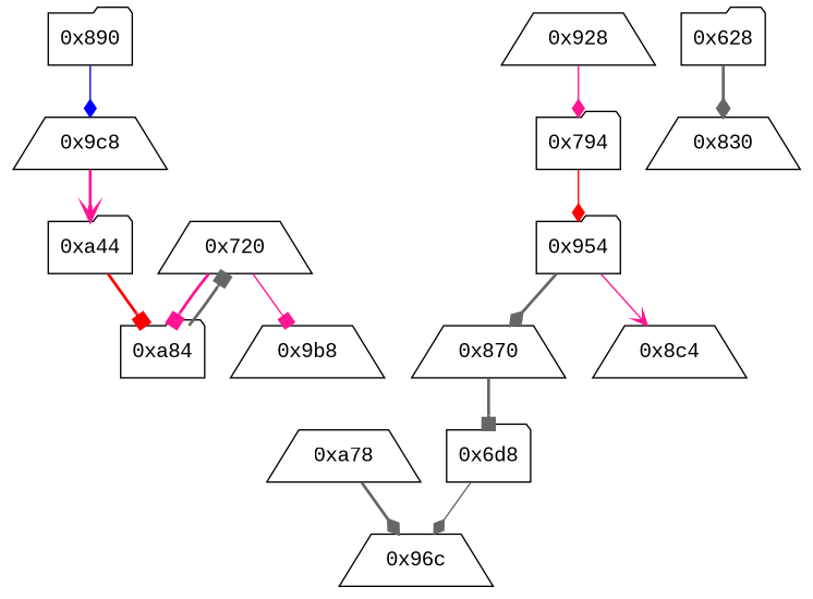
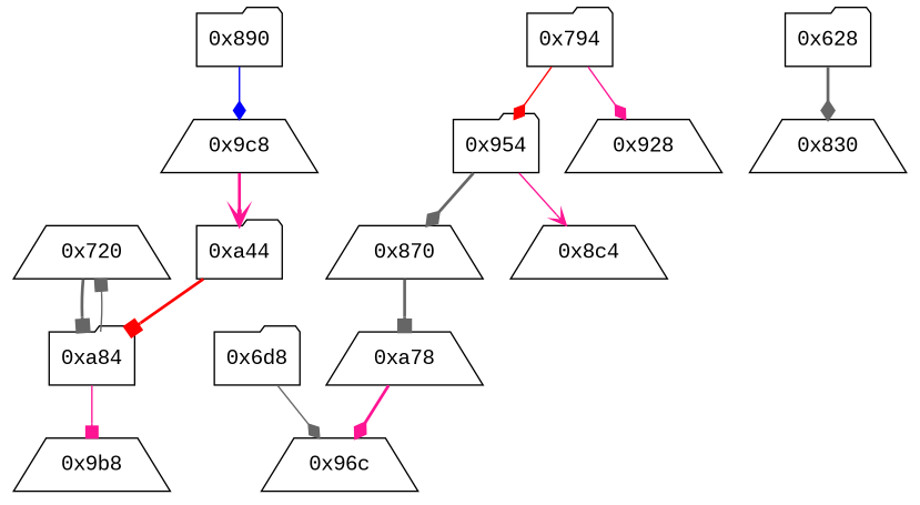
  strict digraph {
    fontname="Liberation Mono"
    node [fontname="Liberation Mono" opcode="[u'mov']" shape=trapezium]
    edge [arrowhead=diamond color=gray40 fontname="Liberation Mono" style=bold]
    "0x720" [opcode="[u'bl', u'ldr', u'smull', u'asr', u'add', u'mov', u'mul', u'sub', u'add', u'ldr', u'bl', u'ldr', u'ldr', u'sub', u'add', u'add', u'b']"]
    n2 [label="0xa84" opcode="[u'ldr', u'str', u'ldr', u'ldr', u'ldr', u'ldr', u'cmp', u'mov', u'b']" shape=folder]
    "0x9b8"
    "0xa44" [shape=folder]
    "0xa78" [opcode="[u'ldr', u'str', u'ldr', u'ldr', u'ldr', u'add', u'sub', u'sub', u'mul', u'eor', u'and', u'ldr', u'mov', u'mov', u'ldr', u'cmp', u'mov', u'cmp', u'mov', u'mov', u'cmp', u'mov', u'mov', u'teq', u'mov', u'b']"]
    "0x96c" [opcode="[u'ldr', u'ldr', u'rsb', u'mvn', u'mul', u'eor', u'mov', u'and', u'ldr', u'mov', u'mov', u'ldr', u'ldr', u'cmp', u'mov', u'teq', u'mvn', u'mov', u'b']"]
    "0x830" [opcode="[u'ldrb', u'ldrb', u'mov', u'cmp', u'mov', u'cmp', u'mov', u'teq', u'mov', u'b']"]
    "0x794" [opcode="[u'ldr', u'ldr', u'cmp', u'mov', u'mov', u'strb', u'ldr', u'ldr', u'ldr', u'add', u'sub', u'sub', u'mul', u'mvn', u'ldr', u'ldr', u'orr', u'mov', u'cmn', u'mov', u'cmp', u'mov', u'mov', u'mov', u'cmn', u'mov', u'mov', u'teq', u'mov', u'b']" shape=folder]
    "0x954" [opcode="[u'ldrb', u'ldr', u'ldr', u'cmp', u'mov', u'b']" shape=folder]
    "0x870" [opcode="[u'mov', u'b']"]
    "0x8c4" [opcode="[u'ldr', u'ldr', u'rsb', u'mvn', u'mul', u'eor', u'and', u'ldr', u'mov', u'mov', u'ldr', u'cmp', u'mov', u'cmp', u'mov', u'mov', u'cmp', u'mov', u'mov', u'teq', u'mov', u'b']"]
    "0x928" [opcode="[u'ldr', u'cmp', u'mov', u'b']"]
    "0x9c8" [opcode="[u'ldr', u'ldr', u'ldrb', u'str', u'ldr', u'ldr', u'bl', u'ldr', u'ldr', u'rsb', u'mvn', u'mul', u'eor', u'mov', u'and', u'ldr', u'mov', u'mov', u'ldr', u'ldr', u'cmp', u'mov', u'teq', u'mvn', u'mov']"]
    "0x890" [opcode="[u'ldr', u'ldr', u'ldrb', u'ldr', u'bl', u'mov', u'b']" shape=folder]
    "0x628" [opcode="[u'push', u'add', u'sub', u'str', u'ldr', u'str', u'mvn', u'ldr', u'sub', u'mul', u'mov', u'eor', u'tst', u'ldr', u'mov', u'mov', u'strb', u'ldr', u'cmp', u'mov', u'strb', u'ldr', u'ldr', u'ldr', u'ldr', u'str', u'ldr', u'ldr', u'ldr', u'ldr', u'str', u'ldr', u'ldr', u'add', u'str', u'ldr', u'add', u'str', u'ldr', u'add', u'str', u'str', u'str', u'b']" shape=folder]
    "0x6d8" [opcode="[u'ldr', u'cmp', u'mov']" shape=folder]
-   "0x720" -> n2 [arrowhead=box color=deeppink]
-   n2 -> "0x720" [arrowhead=box]
-   "0x720" -> "0x9b8" [arrowhead=box color=deeppink style=solid]
+   "0x720" -> n2 [arrowhead=box]
+   n2 -> "0x720" [arrowhead=box style=solid]
+   n2 -> "0x9b8" [arrowhead=box color=deeppink style=solid]
    "0xa44" -> n2 [arrowhead=box color=red]
-   "0xa78" -> "0x96c"
+   "0xa78" -> "0x96c" [color=deeppink]
    "0x794" -> "0x954" [color=red style=solid]
    "0x954" -> "0x870"
    "0x954" -> "0x8c4" [arrowhead=vee color=deeppink style=solid]
-   "0x870" -> "0x6d8" [arrowhead=box]
-   "0x928" -> "0x794" [color=deeppink style=solid]
+   "0x870" -> "0xa78" [arrowhead=box]
+   "0x794" -> "0x928" [color=deeppink style=solid]
    "0x9c8" -> "0xa44" [arrowhead=vee color=deeppink]
    "0x890" -> "0x9c8" [color=blue style=solid]
    "0x628" -> "0x830"
    "0x6d8" -> "0x96c" [style=solid]
  }
